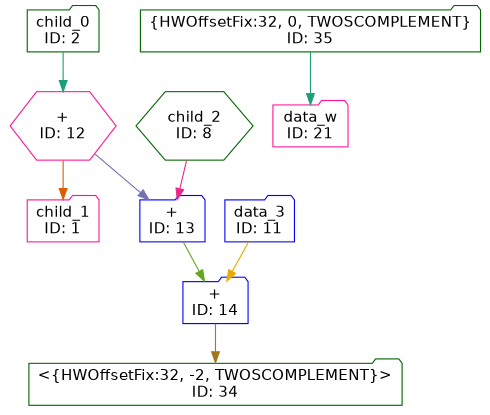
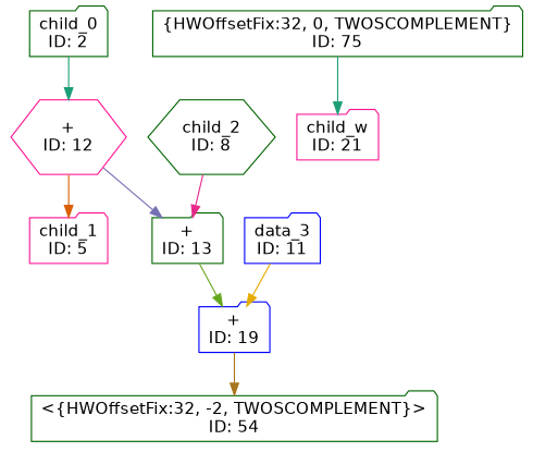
  digraph {
    fontname="DejaVu Sans"
    node [color=darkgreen fontname="DejaVu Sans" shape=folder]
    edge [color="/dark28/1" fontname="DejaVu Sans"]
    n1 [label="child_0\nID: 2"]
    n2 [color=deeppink label="+\nID: 12" shape=hexagon]
-   n3 [color=deeppink label="child_1\nID: 1"]
-   n4 [color=blue label="+\nID: 13"]
-   n5 [color=blue label="+\nID: 14"]
+   n3 [color=deeppink label="child_1\nID: 5"]
+   n4 [label="+\nID: 13"]
+   n5 [color=blue label="+\nID: 19"]
    n6 [label="child_2\nID: 8" shape=hexagon]
-   n7 [label="<{HWOffsetFix:32, -2, TWOSCOMPLEMENT}>\nID: 34"]
+   n7 [label="<{HWOffsetFix:32, -2, TWOSCOMPLEMENT}>\nID: 54"]
    n8 [color=blue label="data_3\nID: 11"]
-   n9 [label="{HWOffsetFix:32, 0, TWOSCOMPLEMENT}\nID: 35"]
-   n10 [color=deeppink label="data_w\nID: 21"]
+   n9 [label="{HWOffsetFix:32, 0, TWOSCOMPLEMENT}\nID: 75"]
+   n10 [color=deeppink label="child_w\nID: 21"]
    n1 -> n2 [photon_data="EDGE,SrcNode:2,SrcNodePort:data"]
    n2 -> n3 [color="/dark28/2" photon_data="EDGE,SrcNode:5,SrcNodePort:data"]
    n2 -> n4 [color="/dark28/3" photon_data="EDGE,SrcNode:12,SrcNodePort:result"]
    n4 -> n5 [color="/dark28/5" photon_data="EDGE,SrcNode:13,SrcNodePort:result"]
    n5 -> n7 [color="/dark28/7" photon_data="EDGE,SrcNode:14,SrcNodePort:result"]
    n6 -> n4 [color="/dark28/4" photon_data="EDGE,SrcNode:8,SrcNodePort:data"]
    n8 -> n5 [color="/dark28/6" photon_data="EDGE,SrcNode:11,SrcNodePort:data"]
    n9 -> n10 [photon_data="EDGE,SrcNode:35,SrcNodePort:o"]
  }
